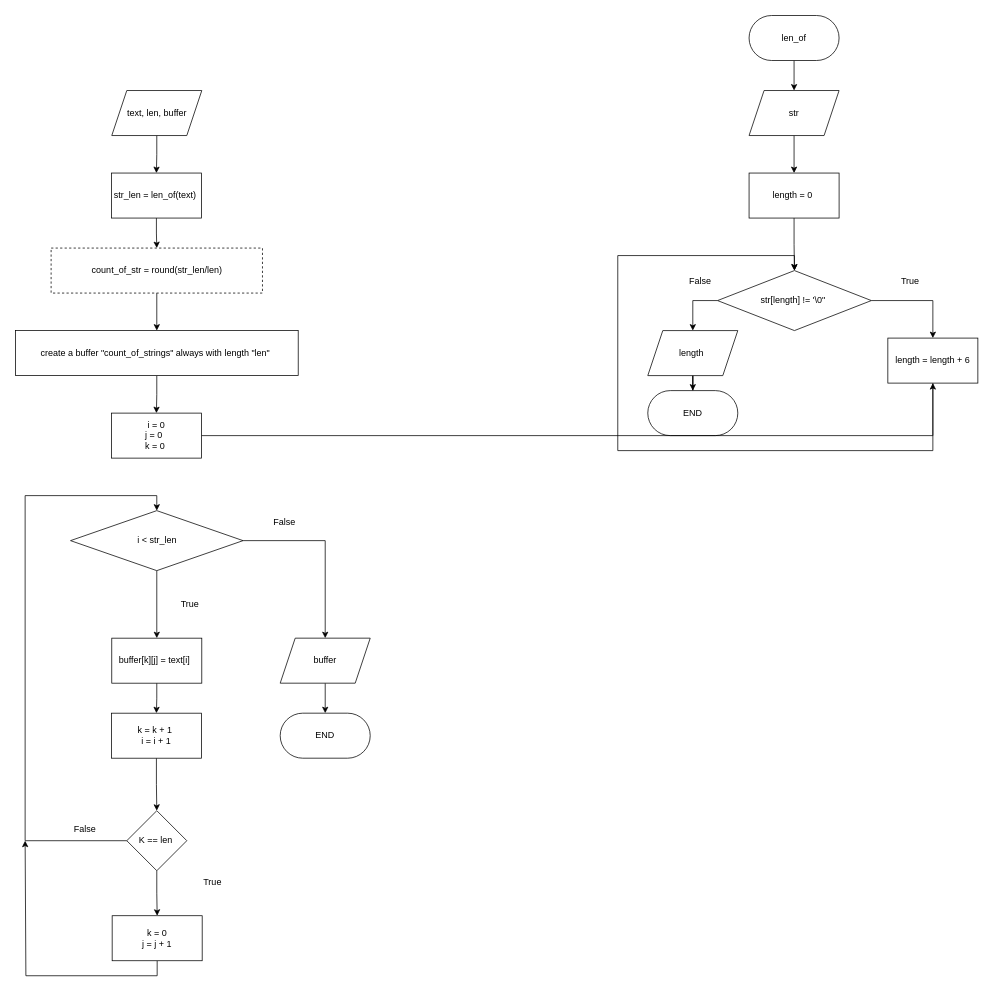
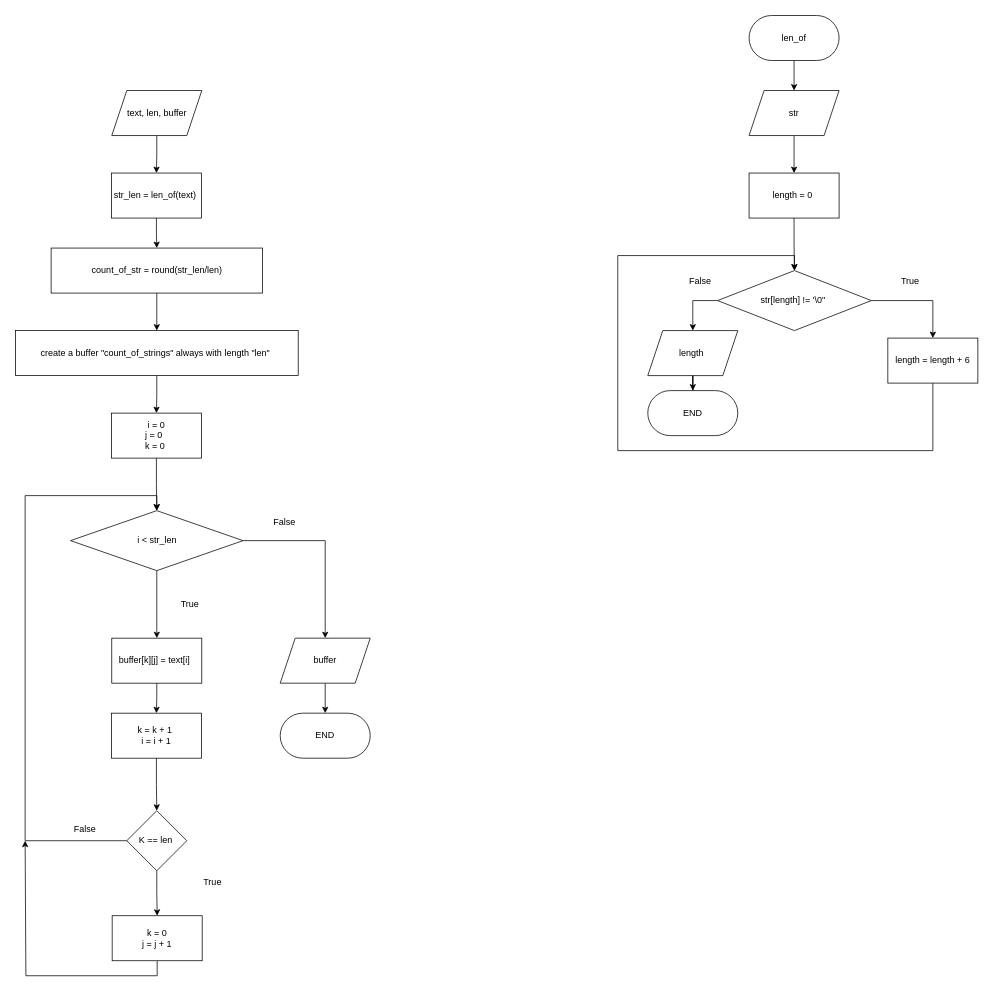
  <mxCell id="0" />
  <mxCell id="1" parent="0" />
  <mxCell id="2" style="edgeStyle=orthogonalEdgeStyle;rounded=0;orthogonalLoop=1;jettySize=auto;html=1;" edge="1" parent="1" source="3" target="21"><mxGeometry relative="1" as="geometry" /></mxCell>
  <mxCell id="3" value="text, len, buffer" style="shape=parallelogram;perimeter=parallelogramPerimeter;whiteSpace=wrap;html=1;fixedSize=1;" parent="1" vertex="1"><mxGeometry x="148.5" y="120" width="120" height="60" as="geometry" /></mxCell>
  <mxCell id="4" value="" style="edgeStyle=orthogonalEdgeStyle;rounded=0;orthogonalLoop=1;jettySize=auto;html=1;" parent="1" source="5" target="7" edge="1"><mxGeometry relative="1" as="geometry" /></mxCell>
  <mxCell id="5" value="len_of" style="rounded=1;whiteSpace=wrap;html=1;arcSize=50;" parent="1" vertex="1"><mxGeometry x="998" y="20" width="120" height="60" as="geometry" /></mxCell>
  <mxCell id="6" style="edgeStyle=orthogonalEdgeStyle;rounded=0;orthogonalLoop=1;jettySize=auto;html=1;" edge="1" parent="1" source="7" target="12"><mxGeometry relative="1" as="geometry" /></mxCell>
  <mxCell id="7" value="str" style="shape=parallelogram;perimeter=parallelogramPerimeter;whiteSpace=wrap;html=1;fixedSize=1;" parent="1" vertex="1"><mxGeometry x="998" y="120" width="120" height="60" as="geometry" /></mxCell>
  <mxCell id="8" style="edgeStyle=orthogonalEdgeStyle;rounded=0;orthogonalLoop=1;jettySize=auto;html=1;" edge="1" parent="1" source="10" target="15"><mxGeometry relative="1" as="geometry" /></mxCell>
  <mxCell id="9" style="edgeStyle=orthogonalEdgeStyle;rounded=0;orthogonalLoop=1;jettySize=auto;html=1;" edge="1" parent="1" source="10" target="18"><mxGeometry relative="1" as="geometry"><Array as="points"><mxPoint x="923" y="400" /></Array></mxGeometry></mxCell>
  <mxCell id="10" value="str[length] != '\0&quot;&amp;nbsp;" style="rhombus;whiteSpace=wrap;html=1;" vertex="1" parent="1"><mxGeometry x="956" y="360" width="205" height="80" as="geometry" /></mxCell>
  <mxCell id="11" style="edgeStyle=orthogonalEdgeStyle;rounded=0;orthogonalLoop=1;jettySize=auto;html=1;" edge="1" parent="1" source="12" target="10"><mxGeometry relative="1" as="geometry" /></mxCell>
  <mxCell id="12" value="length = 0&amp;nbsp;" style="rounded=0;whiteSpace=wrap;html=1;" vertex="1" parent="1"><mxGeometry x="998" y="230" width="120" height="60" as="geometry" /></mxCell>
  <mxCell id="13" value="True" style="text;strokeColor=none;align=center;fillColor=none;html=1;verticalAlign=middle;whiteSpace=wrap;rounded=0;" vertex="1" parent="1"><mxGeometry x="1183" y="360" width="60" height="30" as="geometry" /></mxCell>
  <mxCell id="14" style="edgeStyle=orthogonalEdgeStyle;rounded=0;orthogonalLoop=1;jettySize=auto;html=1;entryX=0.5;entryY=0;entryDx=0;entryDy=0;" edge="1" parent="1" source="15" target="10"><mxGeometry relative="1" as="geometry"><Array as="points"><mxPoint x="1243" y="600" /><mxPoint x="823" y="600" /><mxPoint x="823" y="340" /><mxPoint x="1059" y="340" /></Array></mxGeometry></mxCell>
  <mxCell id="15" value="length = length + 6" style="rounded=0;whiteSpace=wrap;html=1;" vertex="1" parent="1"><mxGeometry x="1183" y="450" width="120" height="60" as="geometry" /></mxCell>
  <mxCell id="16" value="False" style="text;strokeColor=none;align=center;fillColor=none;html=1;verticalAlign=middle;whiteSpace=wrap;rounded=0;" vertex="1" parent="1"><mxGeometry x="903" y="360" width="60" height="30" as="geometry" /></mxCell>
  <mxCell id="17" style="edgeStyle=orthogonalEdgeStyle;rounded=0;orthogonalLoop=1;jettySize=auto;html=1;" edge="1" parent="1" source="18" target="19"><mxGeometry relative="1" as="geometry" /></mxCell>
  <mxCell id="18" value="length&amp;nbsp;" style="shape=parallelogram;perimeter=parallelogramPerimeter;whiteSpace=wrap;html=1;fixedSize=1;" vertex="1" parent="1"><mxGeometry x="863" y="440" width="120" height="60" as="geometry" /></mxCell>
  <mxCell id="19" value="END" style="rounded=1;whiteSpace=wrap;html=1;arcSize=50;" vertex="1" parent="1"><mxGeometry x="863" y="520" width="120" height="60" as="geometry" /></mxCell>
  <mxCell id="20" style="edgeStyle=orthogonalEdgeStyle;rounded=0;orthogonalLoop=1;jettySize=auto;html=1;" edge="1" parent="1" source="21" target="23"><mxGeometry relative="1" as="geometry" /></mxCell>
  <mxCell id="21" value="str_len = len_of(text)&amp;nbsp;" style="rounded=0;whiteSpace=wrap;html=1;" vertex="1" parent="1"><mxGeometry x="148" y="230" width="120" height="60" as="geometry" /></mxCell>
  <mxCell id="22" style="edgeStyle=orthogonalEdgeStyle;rounded=0;orthogonalLoop=1;jettySize=auto;html=1;" edge="1" parent="1" source="23" target="25"><mxGeometry relative="1" as="geometry" /></mxCell>
- <mxCell id="23" value="count_of_str = round(str_len/len)" style="rounded=0;whiteSpace=wrap;html=1;dashed=1;" vertex="1" parent="1"><mxGeometry x="67.63" y="330" width="281.75" height="60" as="geometry" /></mxCell>
+ <mxCell id="23" value="count_of_str = round(str_len/len)" style="rounded=0;whiteSpace=wrap;html=1;" vertex="1" parent="1"><mxGeometry x="67.63" y="330" width="281.75" height="60" as="geometry" /></mxCell>
  <mxCell id="24" style="edgeStyle=orthogonalEdgeStyle;rounded=0;orthogonalLoop=1;jettySize=auto;html=1;" edge="1" parent="1" source="25" target="27"><mxGeometry relative="1" as="geometry" /></mxCell>
  <mxCell id="25" value="create a buffer &quot;count_of_strings&quot; always with length &quot;len&quot;&amp;nbsp;" style="rounded=0;whiteSpace=wrap;html=1;" vertex="1" parent="1"><mxGeometry x="20" y="440" width="377" height="60" as="geometry" /></mxCell>
- <mxCell id="26" style="edgeStyle=orthogonalEdgeStyle;rounded=0;orthogonalLoop=1;jettySize=auto;html=1;" edge="1" parent="1" source="27" target="15"><mxGeometry relative="1" as="geometry" /></mxCell>
+ <mxCell id="26" style="edgeStyle=orthogonalEdgeStyle;rounded=0;orthogonalLoop=1;jettySize=auto;html=1;" edge="1" parent="1" source="27" target="30"><mxGeometry relative="1" as="geometry" /></mxCell>
  <mxCell id="27" value="i = 0&lt;br&gt;j = 0&amp;nbsp;&amp;nbsp;&lt;div&gt;k = 0&amp;nbsp;&lt;/div&gt;" style="rounded=0;whiteSpace=wrap;html=1;" vertex="1" parent="1"><mxGeometry x="148" y="550" width="120" height="60" as="geometry" /></mxCell>
  <mxCell id="28" style="edgeStyle=orthogonalEdgeStyle;rounded=0;orthogonalLoop=1;jettySize=auto;html=1;" edge="1" parent="1" source="30" target="32"><mxGeometry relative="1" as="geometry" /></mxCell>
  <mxCell id="29" style="edgeStyle=orthogonalEdgeStyle;rounded=0;orthogonalLoop=1;jettySize=auto;html=1;" edge="1" parent="1" source="30" target="44"><mxGeometry relative="1" as="geometry" /></mxCell>
  <mxCell id="30" value="i &amp;lt; str_len" style="rhombus;whiteSpace=wrap;html=1;" vertex="1" parent="1"><mxGeometry x="93.5" y="680" width="230" height="80" as="geometry" /></mxCell>
  <mxCell id="31" style="edgeStyle=orthogonalEdgeStyle;rounded=0;orthogonalLoop=1;jettySize=auto;html=1;" edge="1" parent="1" source="32" target="35"><mxGeometry relative="1" as="geometry" /></mxCell>
  <mxCell id="32" value="buffer[k][j] = text[i]&amp;nbsp;&amp;nbsp;" style="rounded=0;whiteSpace=wrap;html=1;" vertex="1" parent="1"><mxGeometry x="148.5" y="850" width="120" height="60" as="geometry" /></mxCell>
  <mxCell id="33" value="True" style="text;strokeColor=none;align=center;fillColor=none;html=1;verticalAlign=middle;whiteSpace=wrap;rounded=0;" vertex="1" parent="1"><mxGeometry x="223" y="790" width="60" height="30" as="geometry" /></mxCell>
  <mxCell id="34" style="edgeStyle=orthogonalEdgeStyle;rounded=0;orthogonalLoop=1;jettySize=auto;html=1;" edge="1" parent="1" source="35" target="38"><mxGeometry relative="1" as="geometry" /></mxCell>
  <mxCell id="35" value="k = k + 1&amp;nbsp;&lt;br&gt;i = i + 1" style="rounded=0;whiteSpace=wrap;html=1;" vertex="1" parent="1"><mxGeometry x="148" y="950" width="120" height="60" as="geometry" /></mxCell>
  <mxCell id="36" style="edgeStyle=orthogonalEdgeStyle;rounded=0;orthogonalLoop=1;jettySize=auto;html=1;" edge="1" parent="1" source="38" target="41"><mxGeometry relative="1" as="geometry" /></mxCell>
  <mxCell id="37" style="edgeStyle=orthogonalEdgeStyle;rounded=0;orthogonalLoop=1;jettySize=auto;html=1;entryX=0.5;entryY=0;entryDx=0;entryDy=0;" edge="1" parent="1" source="38" target="30"><mxGeometry relative="1" as="geometry"><Array as="points"><mxPoint x="33" y="1120" /><mxPoint x="33" y="660" /><mxPoint x="209" y="660" /></Array></mxGeometry></mxCell>
  <mxCell id="38" value="K == len&amp;nbsp;" style="rhombus;whiteSpace=wrap;html=1;" vertex="1" parent="1"><mxGeometry x="168.51" y="1080" width="80" height="80" as="geometry" /></mxCell>
  <mxCell id="39" value="True" style="text;strokeColor=none;align=center;fillColor=none;html=1;verticalAlign=middle;whiteSpace=wrap;rounded=0;" vertex="1" parent="1"><mxGeometry x="253" y="1160" width="60" height="30" as="geometry" /></mxCell>
  <mxCell id="40" style="edgeStyle=orthogonalEdgeStyle;rounded=0;orthogonalLoop=1;jettySize=auto;html=1;" edge="1" parent="1" source="41"><mxGeometry relative="1" as="geometry"><mxPoint x="33" y="1120" as="targetPoint" /><Array as="points"><mxPoint x="209" y="1300" /><mxPoint x="34" y="1300" /><mxPoint x="34" y="1120" /></Array></mxGeometry></mxCell>
  <mxCell id="41" value="k = 0&lt;div&gt;j = j + 1&lt;/div&gt;" style="rounded=0;whiteSpace=wrap;html=1;" vertex="1" parent="1"><mxGeometry x="149" y="1220" width="120" height="60" as="geometry" /></mxCell>
  <mxCell id="42" value="False" style="text;strokeColor=none;align=center;fillColor=none;html=1;verticalAlign=middle;whiteSpace=wrap;rounded=0;" vertex="1" parent="1"><mxGeometry x="83" y="1090" width="60" height="30" as="geometry" /></mxCell>
  <mxCell id="43" style="edgeStyle=orthogonalEdgeStyle;rounded=0;orthogonalLoop=1;jettySize=auto;html=1;" edge="1" parent="1" source="44" target="46"><mxGeometry relative="1" as="geometry" /></mxCell>
  <mxCell id="44" value="buffer" style="shape=parallelogram;perimeter=parallelogramPerimeter;whiteSpace=wrap;html=1;fixedSize=1;" vertex="1" parent="1"><mxGeometry x="373" y="850" width="120" height="60" as="geometry" /></mxCell>
  <mxCell id="45" value="False" style="text;strokeColor=none;align=center;fillColor=none;html=1;verticalAlign=middle;whiteSpace=wrap;rounded=0;" vertex="1" parent="1"><mxGeometry x="349.38" y="680" width="60" height="30" as="geometry" /></mxCell>
  <mxCell id="46" value="END" style="rounded=1;whiteSpace=wrap;html=1;arcSize=50;" vertex="1" parent="1"><mxGeometry x="373" y="950" width="120" height="60" as="geometry" /></mxCell>
